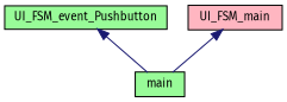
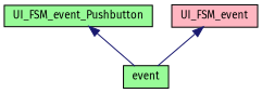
  digraph {
    fontname="Fira Sans"
    rankdir=TB
    node [color=black fillcolor=palegreen fontname="Fira Sans" fontsize=10 shape=record style=filled]
    edge [color=midnightblue dir=back fontname="Fira Sans" fontsize=10 labelfontname=Helvetica labelfontsize=10 style=solid]
    n1 [fontcolor=black height=0.2 label=UI_FSM_event_Pushbutton width=0.4]
-   n2 [height=0.2 label=main width=0.4]
-   n3 [fillcolor=lightpink height=0.2 label=UI_FSM_main width=0.4]
+   n2 [height=0.2 label=event width=0.4]
+   n3 [fillcolor=lightpink height=0.2 label=UI_FSM_event width=0.4]
    n1 -> n2
    n3 -> n2
  }
